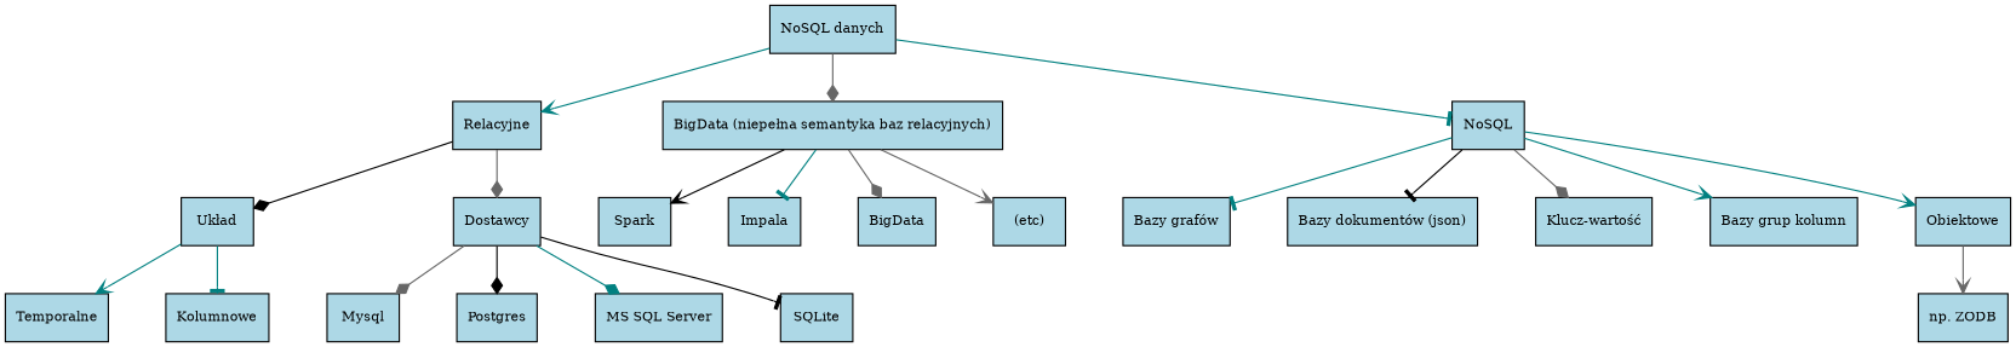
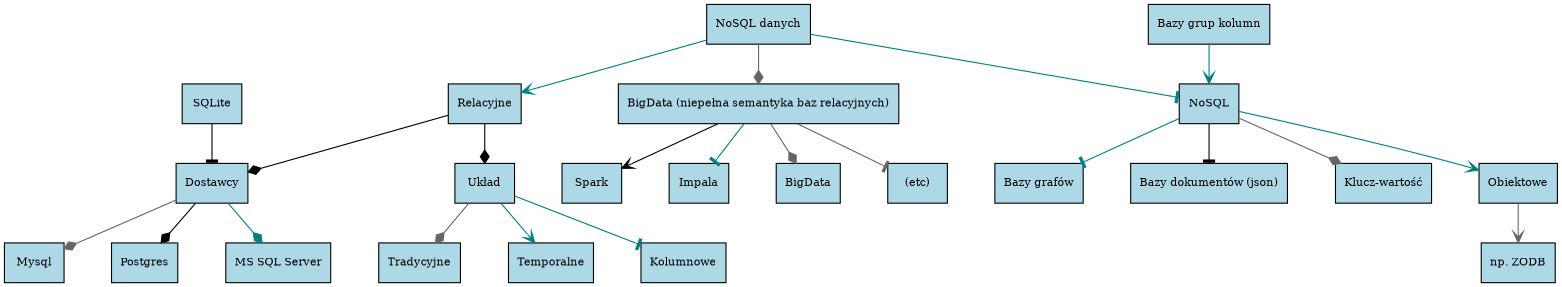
  digraph {
    fontname="DejaVu Serif"
    nodesep=0.6
    splines=true
    node [fillcolor=lightblue fontname="DejaVu Serif" fontsize=10 shape=rectangle style=filled]
    edge [arrowhead=diamond color=teal fontname="DejaVu Serif"]
    Relacyjne
    "Układ"
    Dostawcy
+   Tradycyjne
    Temporalne
    Kolumnowe
    Mysql
    Postgres
    "MS SQL Server"
    SQLite
    n11 [label="BigData (niepełna semantyka baz relacyjnych)"]
    Spark
    Impala
    n14 [label=BigData]
    "(etc)"
    n16 [label="NoSQL danych"]
    NoSQL
    "Bazy grafów"
    "Bazy dokumentów (json)"
    "Klucz-wartość"
    "Bazy grup kolumn"
    Obiektowe
    "np. ZODB"
    Relacyjne -> "Układ" [color=black]
-   Relacyjne -> Dostawcy [color=gray40]
+   Relacyjne -> Dostawcy [color=black]
+   "Układ" -> Tradycyjne [color=gray40]
    "Układ" -> Temporalne [arrowhead=vee]
    "Układ" -> Kolumnowe [arrowhead=tee]
    Dostawcy -> Mysql [color=gray40]
    Dostawcy -> Postgres [color=black]
    Dostawcy -> "MS SQL Server"
-   Dostawcy -> SQLite [arrowhead=tee color=black]
+   SQLite -> Dostawcy [arrowhead=tee color=black]
    n11 -> Spark [arrowhead=vee color=black]
    n11 -> Impala [arrowhead=tee]
    n11 -> n14 [color=gray40]
-   n11 -> "(etc)" [arrowhead=vee color=gray40]
+   n11 -> "(etc)" [arrowhead=tee color=gray40]
    n16 -> Relacyjne [arrowhead=vee]
    n16 -> n11 [color=gray40]
    n16 -> NoSQL [arrowhead=tee]
    NoSQL -> "Bazy grafów" [arrowhead=tee]
    NoSQL -> "Bazy dokumentów (json)" [arrowhead=tee color=black]
    NoSQL -> "Klucz-wartość" [color=gray40]
-   NoSQL -> "Bazy grup kolumn" [arrowhead=vee]
+   "Bazy grup kolumn" -> NoSQL [arrowhead=vee]
    NoSQL -> Obiektowe [arrowhead=vee]
    Obiektowe -> "np. ZODB" [arrowhead=vee color=gray40]
  }
